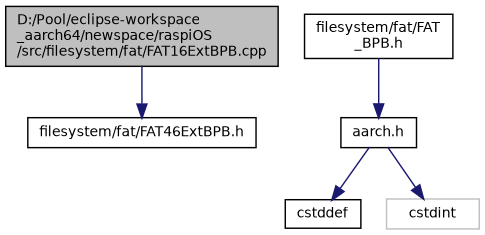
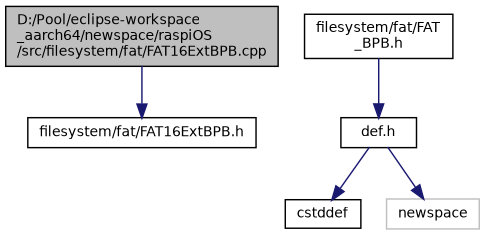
  digraph {
    node [color=black fillcolor=white fontname=Helvetica fontsize=10 shape=record style=filled]
    edge [color=midnightblue fontname=Helvetica fontsize=10 labelfontname=Helvetica labelfontsize=10 style=solid]
    n1 [fillcolor=grey75 fontcolor=black height=0.2 label="D:/Pool/eclipse-workspace\l_aarch64/newspace/raspiOS\l/src/filesystem/fat/FAT16ExtBPB.cpp" width=0.4]
-   n2 [height=0.2 label="filesystem/fat/FAT46ExtBPB.h" width=0.4]
+   n2 [height=0.2 label="filesystem/fat/FAT16ExtBPB.h" width=0.4]
    n3 [height=0.2 label="filesystem/fat/FAT\l_BPB.h" width=0.4]
-   n4 [height=0.2 label="aarch.h" width=0.4]
+   n4 [height=0.2 label="def.h" width=0.4]
    n5 [height=0.2 label=cstddef width=0.4]
-   n6 [color=grey75 height=0.2 label=cstdint width=0.4]
+   n6 [color=grey75 height=0.2 label=newspace width=0.4]
    n1 -> n2
    n3 -> n4
    n4 -> n5
    n4 -> n6
  }
